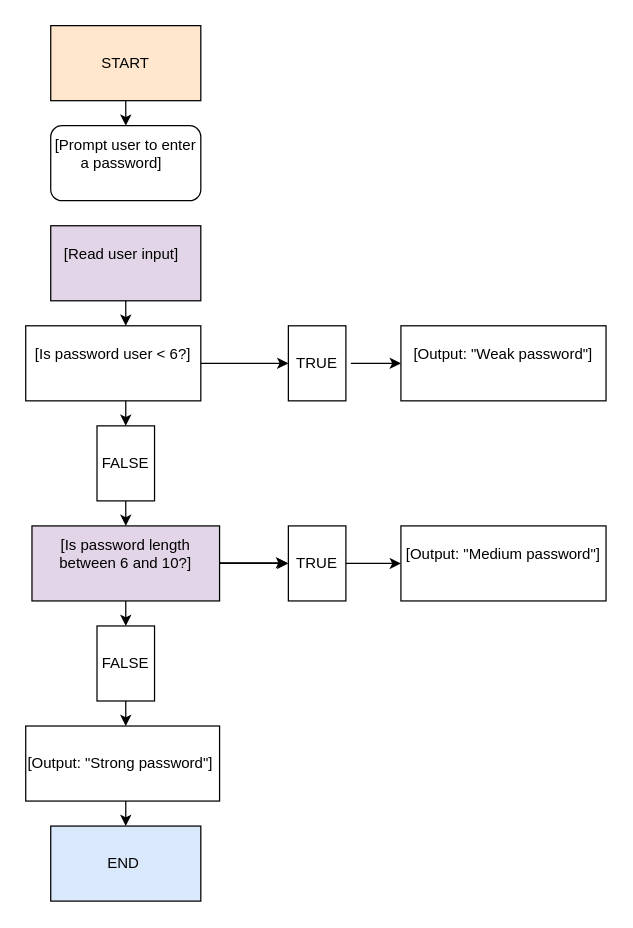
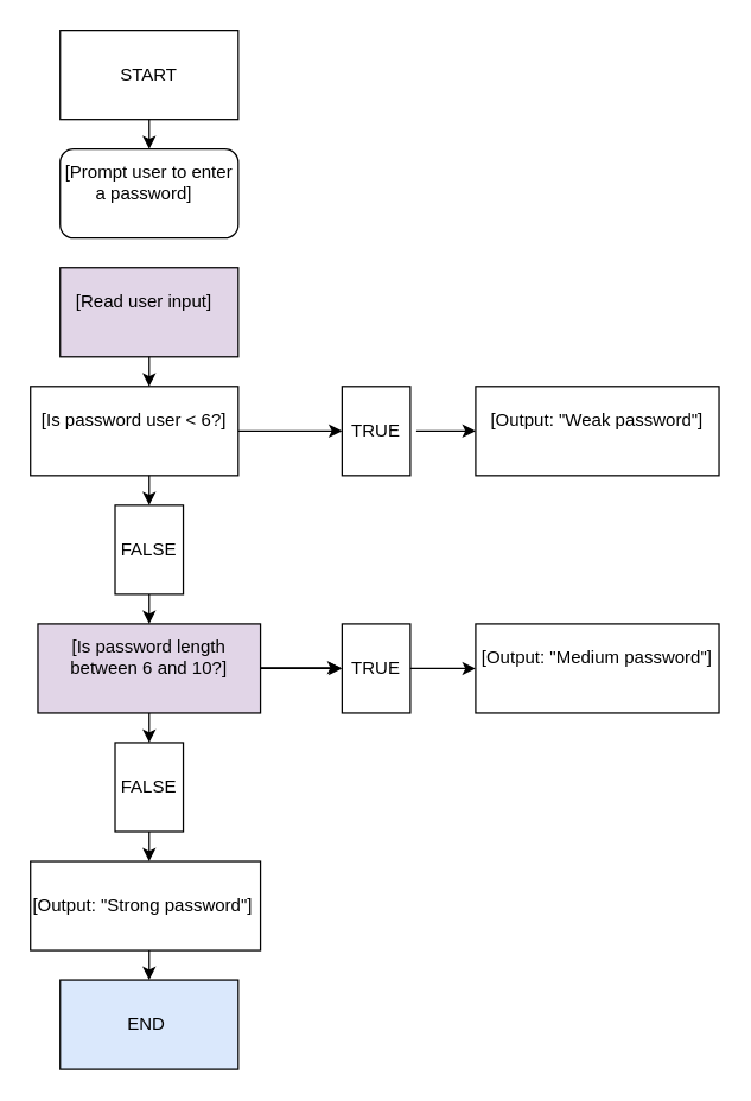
  <mxCell id="0" />
  <mxCell id="1" parent="0" />
- <mxCell id="2" value="START" style="rounded=0;whiteSpace=wrap;html=1;fillColor=#ffe6cc;" vertex="1" parent="1"><mxGeometry x="40" y="20" width="120" height="60" as="geometry" /></mxCell>
+ <mxCell id="2" value="START" style="rounded=0;whiteSpace=wrap;html=1;" vertex="1" parent="1"><mxGeometry x="40" y="20" width="120" height="60" as="geometry" /></mxCell>
  <mxCell id="3" value="" style="endArrow=classic;html=1;rounded=0;" edge="1" parent="1" target="4"><mxGeometry width="50" height="50" relative="1" as="geometry"><mxPoint x="100" y="80" as="sourcePoint" /><mxPoint x="100" y="110" as="targetPoint" /><Array as="points"><mxPoint x="100" y="80" /></Array></mxGeometry></mxCell>
  <mxCell id="4" value="&#10;[Prompt user to enter a password] &amp;nbsp;&#10;&#10;" style="whiteSpace=wrap;html=1;rounded=1;" vertex="1" parent="1"><mxGeometry x="40" y="100" width="120" height="60" as="geometry" /></mxCell>
  <mxCell id="5" value="&#10;[Read user input] &amp;nbsp;&#10;&#10;" style="rounded=0;whiteSpace=wrap;html=1;fillColor=#e1d5e7;" vertex="1" parent="1"><mxGeometry x="40" y="180" width="120" height="60" as="geometry" /></mxCell>
  <mxCell id="6" value="&#10;[Is password user &amp;lt; 6?]&#10;&#10;" style="rounded=0;whiteSpace=wrap;html=1;" vertex="1" parent="1"><mxGeometry x="20" y="260" width="140" height="60" as="geometry" /></mxCell>
  <mxCell id="7" value="" style="endArrow=classic;html=1;rounded=0;" edge="1" parent="1"><mxGeometry width="50" height="50" relative="1" as="geometry"><mxPoint x="100" y="240" as="sourcePoint" /><mxPoint x="100" y="260" as="targetPoint" /></mxGeometry></mxCell>
  <mxCell id="8" value="" style="endArrow=classic;html=1;rounded=0;" edge="1" parent="1"><mxGeometry width="50" height="50" relative="1" as="geometry"><mxPoint x="100" y="320" as="sourcePoint" /><mxPoint x="100" y="340" as="targetPoint" /></mxGeometry></mxCell>
  <mxCell id="9" value="" style="endArrow=classic;html=1;rounded=0;exitX=1;exitY=0.5;exitDx=0;exitDy=0;entryX=0;entryY=0.5;entryDx=0;entryDy=0;" edge="1" parent="1" source="6" target="10"><mxGeometry width="50" height="50" relative="1" as="geometry"><mxPoint x="220" y="100" as="sourcePoint" /><mxPoint x="220" y="140" as="targetPoint" /></mxGeometry></mxCell>
  <mxCell id="10" value="TRUE" style="rounded=0;whiteSpace=wrap;html=1;" vertex="1" parent="1"><mxGeometry x="230" y="260" width="46" height="60" as="geometry" /></mxCell>
  <mxCell id="11" value="" style="endArrow=classic;html=1;rounded=0;entryX=0;entryY=0.5;entryDx=0;entryDy=0;" edge="1" parent="1" target="15"><mxGeometry width="50" height="50" relative="1" as="geometry"><mxPoint x="280" y="290" as="sourcePoint" /><mxPoint x="314" y="289.5" as="targetPoint" /></mxGeometry></mxCell>
  <mxCell id="12" value="TRUE" style="rounded=0;whiteSpace=wrap;html=1;" vertex="1" parent="1"><mxGeometry x="230" y="420" width="46" height="60" as="geometry" /></mxCell>
  <mxCell id="13" value="FALSE" style="rounded=0;whiteSpace=wrap;html=1;" vertex="1" parent="1"><mxGeometry x="77" y="340" width="46" height="60" as="geometry" /></mxCell>
  <mxCell id="14" value="" style="endArrow=classic;html=1;rounded=0;exitX=0.5;exitY=1;exitDx=0;exitDy=0;" edge="1" parent="1" source="13" target="17"><mxGeometry width="50" height="50" relative="1" as="geometry"><mxPoint x="450" y="110" as="sourcePoint" /><mxPoint x="100" y="430" as="targetPoint" /></mxGeometry></mxCell>
  <mxCell id="15" value="&#10;[Output: &quot;Weak password&quot;] &#10;&#10;" style="rounded=0;whiteSpace=wrap;html=1;" vertex="1" parent="1"><mxGeometry x="320" y="260" width="164" height="60" as="geometry" /></mxCell>
  <mxCell id="16" value="" style="edgeStyle=orthogonalEdgeStyle;rounded=0;orthogonalLoop=1;jettySize=auto;html=1;" edge="1" parent="1" source="17" target="12"><mxGeometry relative="1" as="geometry" /></mxCell>
  <mxCell id="17" value="&#10;[Is password length between 6 and 10?]&#10;&#10;" style="rounded=0;whiteSpace=wrap;html=1;fillColor=#e1d5e7;" vertex="1" parent="1"><mxGeometry x="25" y="420" width="150" height="60" as="geometry" /></mxCell>
  <mxCell id="18" value="" style="endArrow=classic;html=1;rounded=0;exitX=1;exitY=0.5;exitDx=0;exitDy=0;entryX=0;entryY=0.5;entryDx=0;entryDy=0;" edge="1" parent="1"><mxGeometry width="50" height="50" relative="1" as="geometry"><mxPoint x="175" y="449.5" as="sourcePoint" /><mxPoint x="229" y="449.5" as="targetPoint" /></mxGeometry></mxCell>
  <mxCell id="19" value="" style="endArrow=classic;html=1;rounded=0;exitX=1;exitY=0.5;exitDx=0;exitDy=0;" edge="1" parent="1" source="12" target="20"><mxGeometry width="50" height="50" relative="1" as="geometry"><mxPoint x="270" y="299.5" as="sourcePoint" /><mxPoint x="300" y="450" as="targetPoint" /></mxGeometry></mxCell>
  <mxCell id="20" value="[Output: &quot;Medium password&quot;] &lt;div&gt;&lt;br/&gt;&lt;/div&gt;" style="rounded=0;whiteSpace=wrap;html=1;" vertex="1" parent="1"><mxGeometry x="320" y="420" width="164" height="60" as="geometry" /></mxCell>
  <mxCell id="21" value="" style="endArrow=classic;html=1;rounded=0;" edge="1" parent="1"><mxGeometry width="50" height="50" relative="1" as="geometry"><mxPoint x="100" y="480" as="sourcePoint" /><mxPoint x="100" y="500" as="targetPoint" /></mxGeometry></mxCell>
  <mxCell id="22" value="FALSE" style="rounded=0;whiteSpace=wrap;html=1;" vertex="1" parent="1"><mxGeometry x="77" y="500" width="46" height="60" as="geometry" /></mxCell>
  <mxCell id="23" value="" style="endArrow=classic;html=1;rounded=0;" edge="1" parent="1"><mxGeometry width="50" height="50" relative="1" as="geometry"><mxPoint x="100" y="560" as="sourcePoint" /><mxPoint x="100" y="580" as="targetPoint" /></mxGeometry></mxCell>
  <mxCell id="24" value="[Output: &quot;Strong password&quot;]&amp;nbsp; " style="rounded=0;whiteSpace=wrap;html=1;" vertex="1" parent="1"><mxGeometry x="20" y="580" width="155" height="60" as="geometry" /></mxCell>
  <mxCell id="25" value="" style="endArrow=classic;html=1;rounded=0;" edge="1" parent="1"><mxGeometry width="50" height="50" relative="1" as="geometry"><mxPoint x="100" y="640" as="sourcePoint" /><mxPoint x="100" y="660" as="targetPoint" /></mxGeometry></mxCell>
  <mxCell id="26" value="END&amp;nbsp; " style="rounded=0;whiteSpace=wrap;html=1;fillColor=#dae8fc;" vertex="1" parent="1"><mxGeometry x="40" y="660" width="120" height="60" as="geometry" /></mxCell>
